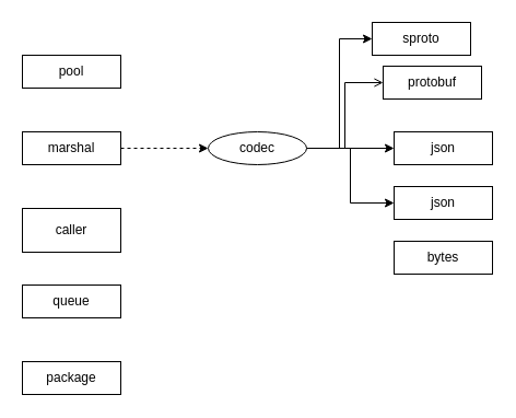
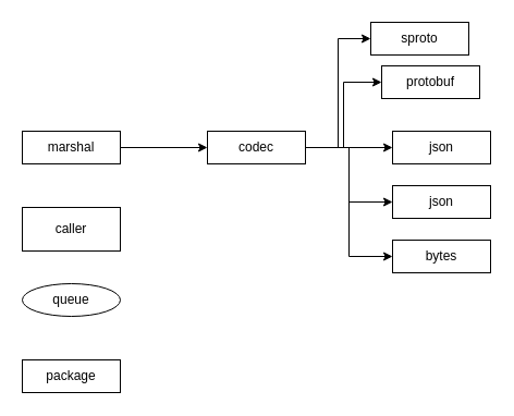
  <mxCell id="0" />
  <mxCell id="1" parent="0" />
- <mxCell id="2" value="pool" style="rounded=0;whiteSpace=wrap;html=1;" vertex="1" parent="1"><mxGeometry x="20" y="50" width="90" height="30" as="geometry" /></mxCell>
- <mxCell id="3" value="" style="edgeStyle=orthogonalEdgeStyle;rounded=0;orthogonalLoop=1;jettySize=auto;html=1;dashed=1;" edge="1" parent="1" source="4" target="10"><mxGeometry relative="1" as="geometry" /></mxCell>
+ <mxCell id="3" value="" style="edgeStyle=orthogonalEdgeStyle;rounded=0;orthogonalLoop=1;jettySize=auto;html=1;" edge="1" parent="1" source="4" target="10"><mxGeometry relative="1" as="geometry" /></mxCell>
  <mxCell id="4" value="marshal" style="rounded=0;whiteSpace=wrap;html=1;" vertex="1" parent="1"><mxGeometry x="20" y="120" width="90" height="30" as="geometry" /></mxCell>
  <mxCell id="5" value="" style="edgeStyle=orthogonalEdgeStyle;rounded=0;orthogonalLoop=1;jettySize=auto;html=1;" edge="1" parent="1" source="10" target="12"><mxGeometry relative="1" as="geometry" /></mxCell>
  <mxCell id="6" style="edgeStyle=orthogonalEdgeStyle;rounded=0;orthogonalLoop=1;jettySize=auto;html=1;exitX=1;exitY=0.5;exitDx=0;exitDy=0;entryX=0;entryY=0.5;entryDx=0;entryDy=0;" edge="1" parent="1" source="10" target="13"><mxGeometry relative="1" as="geometry" /></mxCell>
- <mxCell id="7" style="edgeStyle=orthogonalEdgeStyle;rounded=0;orthogonalLoop=1;jettySize=auto;html=1;exitX=1;exitY=0.5;exitDx=0;exitDy=0;entryX=0;entryY=0.5;entryDx=0;entryDy=0;endArrow=open;" edge="1" parent="1" source="10" target="15"><mxGeometry relative="1" as="geometry" /></mxCell>
+ <mxCell id="7" style="edgeStyle=orthogonalEdgeStyle;rounded=0;orthogonalLoop=1;jettySize=auto;html=1;exitX=1;exitY=0.5;exitDx=0;exitDy=0;entryX=0;entryY=0.5;entryDx=0;entryDy=0;" edge="1" parent="1" source="10" target="15"><mxGeometry relative="1" as="geometry" /></mxCell>
  <mxCell id="8" style="edgeStyle=orthogonalEdgeStyle;rounded=0;orthogonalLoop=1;jettySize=auto;html=1;exitX=1;exitY=0.5;exitDx=0;exitDy=0;entryX=0;entryY=0.5;entryDx=0;entryDy=0;" edge="1" parent="1" source="10" target="16"><mxGeometry relative="1" as="geometry" /></mxCell>
- <mxCell id="10" value="codec" style="ellipse;whiteSpace=wrap;html=1;" vertex="1" parent="1"><mxGeometry x="190" y="120" width="90" height="30" as="geometry" /></mxCell>
+ <mxCell id="9" style="edgeStyle=orthogonalEdgeStyle;rounded=0;orthogonalLoop=1;jettySize=auto;html=1;exitX=1;exitY=0.5;exitDx=0;exitDy=0;entryX=0;entryY=0.5;entryDx=0;entryDy=0;" edge="1" parent="1" source="10" target="14"><mxGeometry relative="1" as="geometry" /></mxCell>
+ <mxCell id="10" value="codec" style="rounded=0;whiteSpace=wrap;html=1;" vertex="1" parent="1"><mxGeometry x="190" y="120" width="90" height="30" as="geometry" /></mxCell>
  <mxCell id="11" value="caller" style="rounded=0;whiteSpace=wrap;html=1;" vertex="1" parent="1"><mxGeometry x="20" y="190" width="90" height="40" as="geometry" /></mxCell>
  <mxCell id="12" value="json" style="rounded=0;whiteSpace=wrap;html=1;" vertex="1" parent="1"><mxGeometry x="360" y="120" width="90" height="30" as="geometry" /></mxCell>
  <mxCell id="13" value="json" style="rounded=0;whiteSpace=wrap;html=1;" vertex="1" parent="1"><mxGeometry x="360" y="170" width="90" height="30" as="geometry" /></mxCell>
  <mxCell id="14" value="bytes" style="rounded=0;whiteSpace=wrap;html=1;" vertex="1" parent="1"><mxGeometry x="360" y="220" width="90" height="30" as="geometry" /></mxCell>
  <mxCell id="15" value="protobuf" style="rounded=0;whiteSpace=wrap;html=1;" vertex="1" parent="1"><mxGeometry x="350" y="60" width="90" height="30" as="geometry" /></mxCell>
  <mxCell id="16" value="sproto" style="rounded=0;whiteSpace=wrap;html=1;" vertex="1" parent="1"><mxGeometry x="340" y="20" width="90" height="30" as="geometry" /></mxCell>
- <mxCell id="17" value="queue" style="rounded=0;whiteSpace=wrap;html=1;" vertex="1" parent="1"><mxGeometry x="20" y="260" width="90" height="30" as="geometry" /></mxCell>
+ <mxCell id="17" value="queue" style="ellipse;whiteSpace=wrap;html=1;" vertex="1" parent="1"><mxGeometry x="20" y="260" width="90" height="30" as="geometry" /></mxCell>
  <mxCell id="18" value="package" style="rounded=0;whiteSpace=wrap;html=1;" vertex="1" parent="1"><mxGeometry x="20" y="330" width="90" height="30" as="geometry" /></mxCell>
